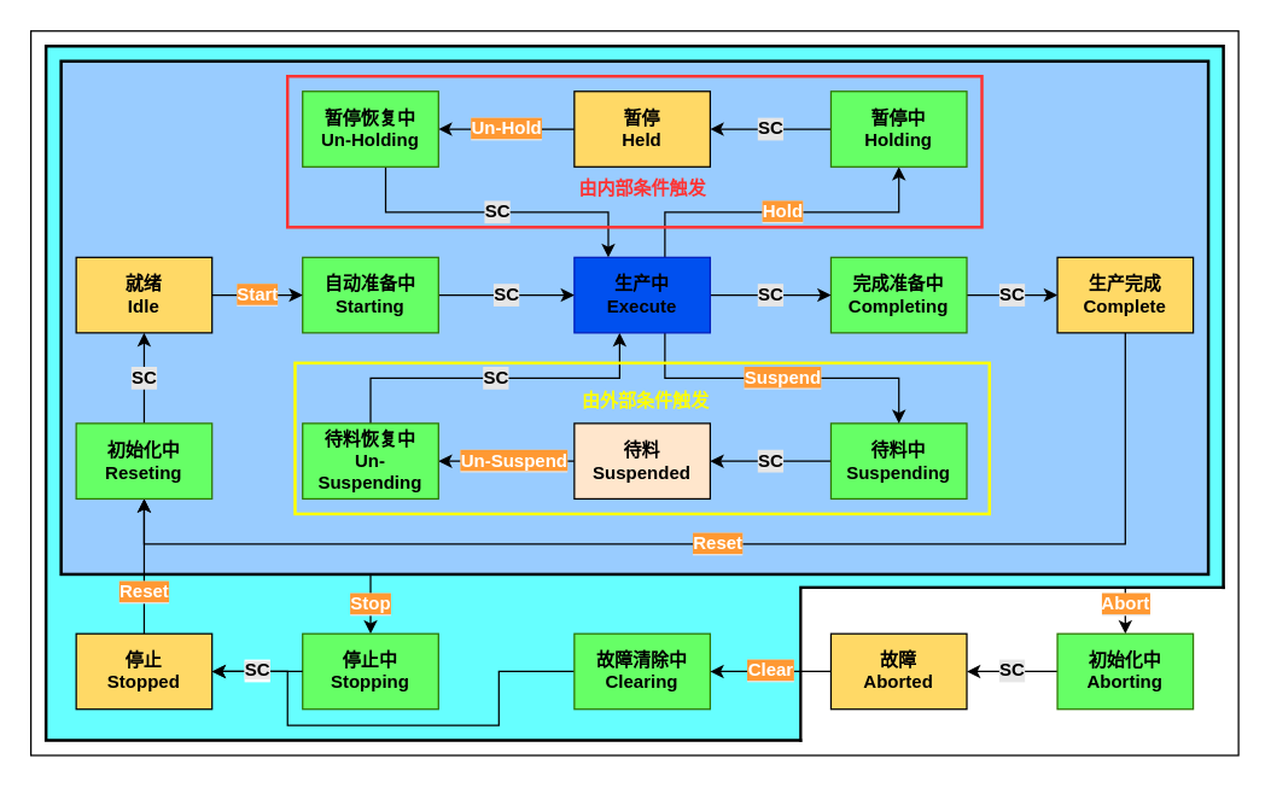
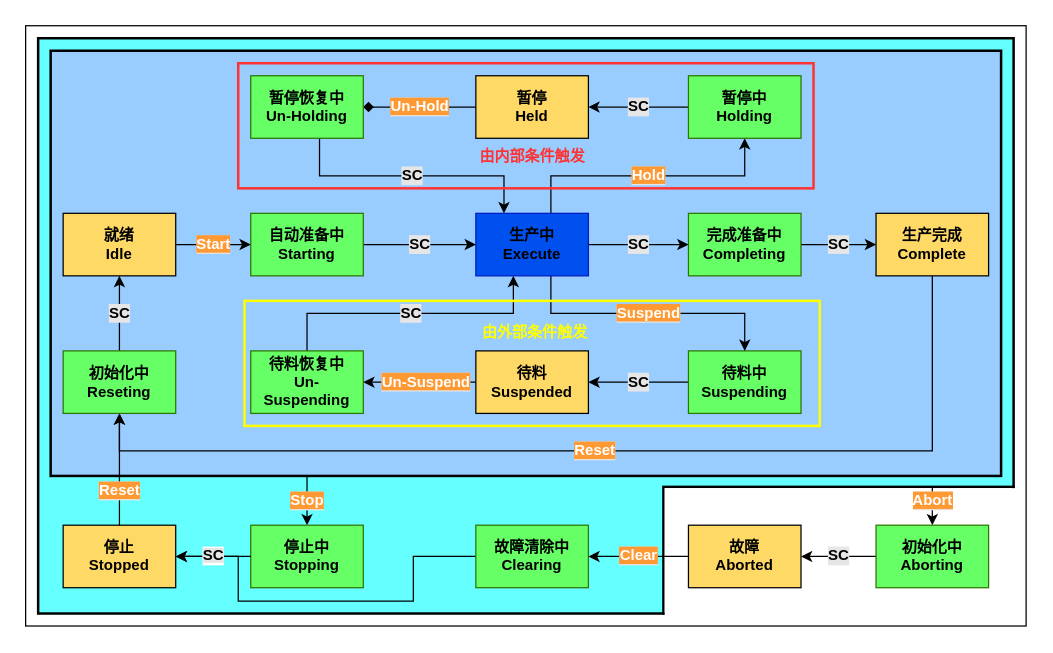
  <mxCell id="0" />
  <mxCell id="1" parent="0" />
  <mxCell id="2" value="" style="rounded=0;whiteSpace=wrap;html=1;fontSize=12;" parent="1" vertex="1"><mxGeometry x="20" y="20" width="800" height="480" as="geometry" /></mxCell>
  <mxCell id="3" value="" style="rounded=0;whiteSpace=wrap;html=1;strokeWidth=2;fontSize=12;fontColor=#000000;fillColor=#66FFFF;" parent="1" vertex="1"><mxGeometry x="30" y="30" width="780" height="460" as="geometry" /></mxCell>
  <mxCell id="4" value="" style="rounded=0;whiteSpace=wrap;html=1;strokeWidth=2;fontSize=12;strokeColor=default;" parent="1" vertex="1"><mxGeometry x="530" y="388.75" width="280" height="101.25" as="geometry" /></mxCell>
  <mxCell id="5" value="" style="rounded=0;whiteSpace=wrap;html=1;strokeWidth=2;fontSize=12;strokeColor=none;" parent="1" vertex="1"><mxGeometry x="531" y="389.75" width="285" height="105" as="geometry" /></mxCell>
  <mxCell id="6" value="&lt;b&gt;&lt;font style=&quot;background-color: rgb(255, 153, 51);&quot; color=&quot;#ffffff&quot;&gt;Abort&lt;/font&gt;&lt;/b&gt;" style="edgeStyle=orthogonalEdgeStyle;rounded=0;orthogonalLoop=1;jettySize=auto;html=1;labelBackgroundColor=#E6E6E6;fontSize=12;fontColor=#000000;exitX=0.75;exitY=0;exitDx=0;exitDy=0;" parent="1" source="4" target="18" edge="1"><mxGeometry x="-0.105" relative="1" as="geometry"><Array as="points"><mxPoint x="745" y="389" /></Array><mxPoint as="offset" /></mxGeometry></mxCell>
  <mxCell id="7" value="&lt;b style=&quot;&quot;&gt;&lt;font style=&quot;background-color: rgb(255, 153, 51); line-height: 1.2;&quot; color=&quot;#ffffff&quot;&gt;Stop&lt;/font&gt;&lt;/b&gt;" style="edgeStyle=orthogonalEdgeStyle;rounded=0;orthogonalLoop=1;jettySize=auto;html=1;labelBackgroundColor=#E6E6E6;fontSize=12;fontColor=#000000;entryX=0.5;entryY=0;entryDx=0;entryDy=0;" parent="1" source="8" target="11" edge="1"><mxGeometry relative="1" as="geometry"><Array as="points"><mxPoint x="245" y="380" /><mxPoint x="245" y="380" /></Array></mxGeometry></mxCell>
  <mxCell id="8" value="" style="rounded=0;whiteSpace=wrap;html=1;fontSize=12;fillColor=#99CCFF;strokeColor=#000000;strokeWidth=2;" parent="1" vertex="1"><mxGeometry x="40" y="40" width="760" height="340" as="geometry" /></mxCell>
  <mxCell id="9" value="&lt;b&gt;&lt;font style=&quot;background-color: rgb(255, 153, 51);&quot; color=&quot;#ffffff&quot;&gt;Reset&lt;/font&gt;&lt;/b&gt;" style="edgeStyle=orthogonalEdgeStyle;rounded=0;orthogonalLoop=1;jettySize=auto;html=1;labelBackgroundColor=#E6E6E6;fontSize=12;fontColor=#000000;" parent="1" source="10" target="44" edge="1"><mxGeometry x="-0.385" relative="1" as="geometry"><mxPoint as="offset" /></mxGeometry></mxCell>
  <mxCell id="10" value="&lt;b&gt;停止&lt;br&gt;Stopped&lt;/b&gt;" style="rounded=0;whiteSpace=wrap;html=1;fillColor=#FFD966;" parent="1" vertex="1"><mxGeometry x="50" y="419.38" width="90" height="50" as="geometry" /></mxCell>
  <mxCell id="11" value="停止中&lt;br&gt;Stopping" style="rounded=0;whiteSpace=wrap;html=1;fillColor=#66FF66;fontColor=#000000;strokeColor=#2D7600;fontStyle=1" parent="1" vertex="1"><mxGeometry x="200" y="419.38" width="90" height="50" as="geometry" /></mxCell>
  <mxCell id="12" style="edgeStyle=orthogonalEdgeStyle;rounded=0;orthogonalLoop=1;jettySize=auto;html=1;fontColor=#000000;entryX=1;entryY=0.5;entryDx=0;entryDy=0;exitX=0;exitY=0.5;exitDx=0;exitDy=0;" parent="1" source="13" target="10" edge="1"><mxGeometry relative="1" as="geometry"><Array as="points"><mxPoint x="330" y="445" /><mxPoint x="330" y="480" /><mxPoint x="190" y="480" /><mxPoint x="190" y="445" /></Array></mxGeometry></mxCell>
  <mxCell id="13" value="故障清除中&lt;br&gt;Clearing" style="rounded=0;whiteSpace=wrap;html=1;fillColor=#66FF66;fontColor=#000000;strokeColor=#2D7600;fontStyle=1" parent="1" vertex="1"><mxGeometry x="380" y="419.38" width="90" height="50" as="geometry" /></mxCell>
  <mxCell id="14" value="&lt;span style=&quot;background-color: rgb(230, 230, 230);&quot;&gt;&lt;b&gt;&lt;font style=&quot;font-size: 12px;&quot;&gt;SC&lt;/font&gt;&lt;/b&gt;&lt;/span&gt;" style="edgeStyle=orthogonalEdgeStyle;rounded=0;orthogonalLoop=1;jettySize=auto;html=1;fontColor=#000000;" parent="1" source="11" target="10" edge="1"><mxGeometry relative="1" as="geometry" /></mxCell>
  <mxCell id="15" value="&lt;b style=&quot;background-color: rgb(255, 153, 51);&quot;&gt;&lt;font color=&quot;#ffffff&quot;&gt;Clear&lt;/font&gt;&lt;/b&gt;" style="edgeStyle=orthogonalEdgeStyle;rounded=0;orthogonalLoop=1;jettySize=auto;html=1;labelBackgroundColor=#E6E6E6;fontSize=12;fontColor=#000000;" parent="1" source="16" target="13" edge="1"><mxGeometry relative="1" as="geometry" /></mxCell>
  <mxCell id="16" value="&lt;b&gt;故障&lt;br&gt;Aborted&lt;/b&gt;" style="rounded=0;whiteSpace=wrap;html=1;fillColor=#FFD966;" parent="1" vertex="1"><mxGeometry x="550" y="419.38" width="90" height="50" as="geometry" /></mxCell>
  <mxCell id="17" value="&lt;b&gt;SC&lt;/b&gt;" style="edgeStyle=orthogonalEdgeStyle;rounded=0;orthogonalLoop=1;jettySize=auto;html=1;labelBackgroundColor=#E6E6E6;fontSize=12;fontColor=#000000;" parent="1" source="18" target="16" edge="1"><mxGeometry relative="1" as="geometry" /></mxCell>
  <mxCell id="18" value="初始化中&lt;br&gt;Aborting" style="rounded=0;whiteSpace=wrap;html=1;fillColor=#66FF66;fontColor=#000000;strokeColor=#2D7600;fontStyle=1" parent="1" vertex="1"><mxGeometry x="700" y="419.38" width="90" height="50" as="geometry" /></mxCell>
  <mxCell id="19" value="&lt;b style=&quot;background-color: rgb(255, 153, 51);&quot;&gt;&lt;font color=&quot;#ffffff&quot;&gt;Reset&lt;/font&gt;&lt;/b&gt;" style="edgeStyle=orthogonalEdgeStyle;rounded=0;orthogonalLoop=1;jettySize=auto;html=1;entryX=0.5;entryY=1;entryDx=0;entryDy=0;labelBackgroundColor=#E6E6E6;fontSize=12;fontColor=#000000;" parent="1" source="20" target="44" edge="1"><mxGeometry relative="1" as="geometry"><Array as="points"><mxPoint x="745" y="360" /><mxPoint x="95" y="360" /></Array></mxGeometry></mxCell>
  <mxCell id="20" value="&lt;b&gt;生产完成&lt;br&gt;Complete&lt;/b&gt;" style="rounded=0;whiteSpace=wrap;html=1;fillColor=#FFD966;" parent="1" vertex="1"><mxGeometry x="700" y="170" width="90" height="50" as="geometry" /></mxCell>
  <mxCell id="21" value="&lt;b&gt;SC&lt;/b&gt;" style="edgeStyle=orthogonalEdgeStyle;rounded=0;orthogonalLoop=1;jettySize=auto;html=1;labelBackgroundColor=#E6E6E6;fontSize=12;fontColor=#000000;" parent="1" source="22" target="20" edge="1"><mxGeometry relative="1" as="geometry" /></mxCell>
  <mxCell id="22" value="完成准备中&lt;br&gt;Completing" style="rounded=0;whiteSpace=wrap;html=1;fillColor=#66FF66;fontColor=#000000;strokeColor=#2D7600;fontStyle=1" parent="1" vertex="1"><mxGeometry x="550" y="170" width="90" height="50" as="geometry" /></mxCell>
  <mxCell id="23" value="&lt;b&gt;SC&lt;/b&gt;" style="edgeStyle=orthogonalEdgeStyle;rounded=0;orthogonalLoop=1;jettySize=auto;html=1;labelBackgroundColor=#E6E6E6;fontSize=12;fontColor=#000000;" parent="1" source="24" target="26" edge="1"><mxGeometry relative="1" as="geometry" /></mxCell>
  <mxCell id="24" value="待料中&lt;br&gt;Suspending" style="rounded=0;whiteSpace=wrap;html=1;fillColor=#66FF66;fontColor=#000000;strokeColor=#2D7600;fontStyle=1" parent="1" vertex="1"><mxGeometry x="550" y="280" width="90" height="50" as="geometry" /></mxCell>
  <mxCell id="25" value="&lt;b style=&quot;background-color: rgb(255, 153, 51);&quot;&gt;&lt;font color=&quot;#ffffff&quot;&gt;Un-Suspend&lt;/font&gt;&lt;/b&gt;" style="edgeStyle=orthogonalEdgeStyle;rounded=0;orthogonalLoop=1;jettySize=auto;html=1;labelBackgroundColor=#E6E6E6;fontSize=12;fontColor=#000000;" parent="1" source="26" target="28" edge="1"><mxGeometry x="-0.111" relative="1" as="geometry"><mxPoint as="offset" /></mxGeometry></mxCell>
- <mxCell id="26" value="&lt;b&gt;待料&lt;br&gt;Suspended&lt;br&gt;&lt;/b&gt;" style="rounded=0;whiteSpace=wrap;html=1;fillColor=#ffe6cc;" parent="1" vertex="1"><mxGeometry x="380" y="280" width="90" height="50" as="geometry" /></mxCell>
+ <mxCell id="26" value="&lt;b&gt;待料&lt;br&gt;Suspended&lt;br&gt;&lt;/b&gt;" style="rounded=0;whiteSpace=wrap;html=1;fillColor=#FFD966;" parent="1" vertex="1"><mxGeometry x="380" y="280" width="90" height="50" as="geometry" /></mxCell>
  <mxCell id="27" value="&lt;b&gt;SC&lt;/b&gt;" style="edgeStyle=orthogonalEdgeStyle;rounded=0;orthogonalLoop=1;jettySize=auto;html=1;labelBackgroundColor=#E6E6E6;fontSize=12;fontColor=#000000;" parent="1" source="28" target="32" edge="1"><mxGeometry relative="1" as="geometry"><Array as="points"><mxPoint x="245" y="250" /><mxPoint x="410" y="250" /></Array></mxGeometry></mxCell>
  <mxCell id="28" value="待料恢复中&lt;br&gt;Un-Suspending" style="rounded=0;whiteSpace=wrap;html=1;fillColor=#66FF66;fontColor=#000000;strokeColor=#2D7600;fontStyle=1" parent="1" vertex="1"><mxGeometry x="200" y="280" width="90" height="50" as="geometry" /></mxCell>
  <mxCell id="29" value="&lt;b&gt;SC&lt;/b&gt;" style="edgeStyle=orthogonalEdgeStyle;rounded=0;orthogonalLoop=1;jettySize=auto;html=1;labelBackgroundColor=#E6E6E6;fontSize=12;fontColor=#000000;" parent="1" source="32" target="22" edge="1"><mxGeometry relative="1" as="geometry" /></mxCell>
  <mxCell id="30" value="&lt;b&gt;&lt;font style=&quot;background-color: rgb(255, 153, 51);&quot; color=&quot;#ffffff&quot;&gt;Suspend&lt;/font&gt;&lt;/b&gt;" style="edgeStyle=orthogonalEdgeStyle;rounded=0;orthogonalLoop=1;jettySize=auto;html=1;labelBackgroundColor=#E6E6E6;fontSize=12;fontColor=#000000;entryX=0.5;entryY=0;entryDx=0;entryDy=0;" parent="1" source="32" target="24" edge="1"><mxGeometry relative="1" as="geometry"><Array as="points"><mxPoint x="440" y="250" /><mxPoint x="595" y="250" /></Array></mxGeometry></mxCell>
  <mxCell id="31" value="&lt;b style=&quot;background-color: rgb(255, 153, 51);&quot;&gt;&lt;font color=&quot;#ffffff&quot;&gt;Hold&lt;/font&gt;&lt;/b&gt;" style="edgeStyle=orthogonalEdgeStyle;rounded=0;orthogonalLoop=1;jettySize=auto;html=1;entryX=0.5;entryY=1;entryDx=0;entryDy=0;labelBackgroundColor=#E6E6E6;fontSize=12;fontColor=#000000;" parent="1" source="32" target="36" edge="1"><mxGeometry relative="1" as="geometry"><Array as="points"><mxPoint x="440" y="140" /><mxPoint x="595" y="140" /></Array></mxGeometry></mxCell>
  <mxCell id="32" value="&lt;font color=&quot;#000000&quot;&gt;生产中&lt;br&gt;Execute&lt;/font&gt;" style="rounded=0;whiteSpace=wrap;html=1;fillColor=#0050ef;fontColor=#ffffff;strokeColor=#001DBC;fontStyle=1" parent="1" vertex="1"><mxGeometry x="380" y="170" width="90" height="50" as="geometry" /></mxCell>
  <mxCell id="33" value="&lt;b&gt;SC&lt;/b&gt;" style="edgeStyle=orthogonalEdgeStyle;rounded=0;orthogonalLoop=1;jettySize=auto;html=1;labelBackgroundColor=#E6E6E6;fontSize=12;fontColor=#000000;" parent="1" source="34" target="32" edge="1"><mxGeometry relative="1" as="geometry" /></mxCell>
  <mxCell id="34" value="自动准备中&lt;br&gt;Starting" style="rounded=0;whiteSpace=wrap;html=1;fillColor=#66FF66;fontColor=#000000;strokeColor=#2D7600;fontStyle=1" parent="1" vertex="1"><mxGeometry x="200" y="170" width="90" height="50" as="geometry" /></mxCell>
  <mxCell id="35" value="&lt;b&gt;SC&lt;/b&gt;" style="edgeStyle=orthogonalEdgeStyle;rounded=0;orthogonalLoop=1;jettySize=auto;html=1;labelBackgroundColor=#E6E6E6;fontSize=12;fontColor=#000000;" parent="1" source="36" target="38" edge="1"><mxGeometry relative="1" as="geometry" /></mxCell>
  <mxCell id="36" value="暂停中&lt;br&gt;Holding" style="rounded=0;whiteSpace=wrap;html=1;fillColor=#66FF66;fontColor=#000000;strokeColor=#2D7600;fontStyle=1" parent="1" vertex="1"><mxGeometry x="550" y="60" width="90" height="50" as="geometry" /></mxCell>
- <mxCell id="37" value="&lt;b&gt;&lt;font style=&quot;background-color: rgb(255, 153, 51);&quot; color=&quot;#ffffff&quot;&gt;Un-Hold&lt;/font&gt;&lt;/b&gt;" style="edgeStyle=orthogonalEdgeStyle;rounded=0;orthogonalLoop=1;jettySize=auto;html=1;labelBackgroundColor=#E6E6E6;fontSize=12;fontColor=#000000;" parent="1" source="38" target="40" edge="1"><mxGeometry relative="1" as="geometry" /></mxCell>
+ <mxCell id="37" value="&lt;b&gt;&lt;font style=&quot;background-color: rgb(255, 153, 51);&quot; color=&quot;#ffffff&quot;&gt;Un-Hold&lt;/font&gt;&lt;/b&gt;" style="edgeStyle=orthogonalEdgeStyle;rounded=0;orthogonalLoop=1;jettySize=auto;html=1;labelBackgroundColor=#E6E6E6;fontSize=12;fontColor=#000000;endArrow=diamond;" parent="1" source="38" target="40" edge="1"><mxGeometry relative="1" as="geometry" /></mxCell>
  <mxCell id="38" value="&lt;b&gt;暂停&lt;br&gt;Held&lt;br&gt;&lt;/b&gt;" style="rounded=0;whiteSpace=wrap;html=1;fillColor=#FFD966;" parent="1" vertex="1"><mxGeometry x="380" y="60" width="90" height="50" as="geometry" /></mxCell>
  <mxCell id="39" value="&lt;b&gt;SC&lt;/b&gt;" style="edgeStyle=orthogonalEdgeStyle;rounded=0;orthogonalLoop=1;jettySize=auto;html=1;entryX=0.25;entryY=0;entryDx=0;entryDy=0;labelBackgroundColor=#E6E6E6;fontSize=12;fontColor=#000000;" parent="1" source="40" target="32" edge="1"><mxGeometry relative="1" as="geometry"><Array as="points"><mxPoint x="255" y="140" /><mxPoint x="403" y="140" /></Array></mxGeometry></mxCell>
  <mxCell id="40" value="暂停恢复中&lt;br&gt;Un-Holding" style="rounded=0;whiteSpace=wrap;html=1;fillColor=#66FF66;fontColor=#000000;strokeColor=#2D7600;fontStyle=1" parent="1" vertex="1"><mxGeometry x="200" y="60" width="90" height="50" as="geometry" /></mxCell>
  <mxCell id="41" value="&lt;b style=&quot;background-color: rgb(255, 153, 51);&quot;&gt;&lt;font color=&quot;#ffffff&quot;&gt;Start&lt;/font&gt;&lt;/b&gt;" style="edgeStyle=orthogonalEdgeStyle;rounded=0;orthogonalLoop=1;jettySize=auto;html=1;labelBackgroundColor=#E6E6E6;fontSize=12;fontColor=#000000;" parent="1" source="42" target="34" edge="1"><mxGeometry relative="1" as="geometry" /></mxCell>
  <mxCell id="42" value="&lt;b&gt;就绪&lt;br&gt;Idle&lt;/b&gt;" style="rounded=0;whiteSpace=wrap;html=1;fillColor=#FFD966;" parent="1" vertex="1"><mxGeometry x="50" y="170" width="90" height="50" as="geometry" /></mxCell>
  <mxCell id="43" value="&lt;b&gt;SC&lt;/b&gt;" style="edgeStyle=orthogonalEdgeStyle;rounded=0;orthogonalLoop=1;jettySize=auto;html=1;labelBackgroundColor=#E6E6E6;fontSize=12;fontColor=#000000;" parent="1" source="44" target="42" edge="1"><mxGeometry relative="1" as="geometry" /></mxCell>
  <mxCell id="44" value="初始化中&lt;br&gt;Reseting" style="rounded=0;whiteSpace=wrap;html=1;fillColor=#66FF66;fontColor=#000000;strokeColor=#2D7600;fontStyle=1" parent="1" vertex="1"><mxGeometry x="50" y="280" width="90" height="50" as="geometry" /></mxCell>
  <mxCell id="45" value="" style="rounded=0;whiteSpace=wrap;html=1;strokeWidth=2;fontSize=12;fillColor=none;strokeColor=#FFFF00;" parent="1" vertex="1"><mxGeometry x="195" y="240" width="460" height="100" as="geometry" /></mxCell>
  <mxCell id="46" value="" style="rounded=0;whiteSpace=wrap;html=1;strokeWidth=2;fontSize=12;fillColor=none;strokeColor=#FF3333;" parent="1" vertex="1"><mxGeometry x="190" y="50" width="460" height="100" as="geometry" /></mxCell>
  <mxCell id="47" value="&lt;b&gt;&lt;font color=&quot;#ff3333&quot;&gt;由内部条件触发&lt;/font&gt;&lt;/b&gt;" style="text;html=1;strokeColor=none;fillColor=none;align=center;verticalAlign=middle;whiteSpace=wrap;rounded=0;strokeWidth=2;fontSize=12;fontColor=#000000;" parent="1" vertex="1"><mxGeometry x="377.5" y="110" width="95" height="30" as="geometry" /></mxCell>
  <mxCell id="48" value="&lt;b&gt;&lt;font color=&quot;#ffff00&quot;&gt;由外部条件触发&lt;/font&gt;&lt;/b&gt;" style="text;html=1;strokeColor=none;fillColor=none;align=center;verticalAlign=middle;whiteSpace=wrap;rounded=0;strokeWidth=2;fontSize=12;fontColor=#000000;" parent="1" vertex="1"><mxGeometry x="380" y="250" width="95" height="30" as="geometry" /></mxCell>
